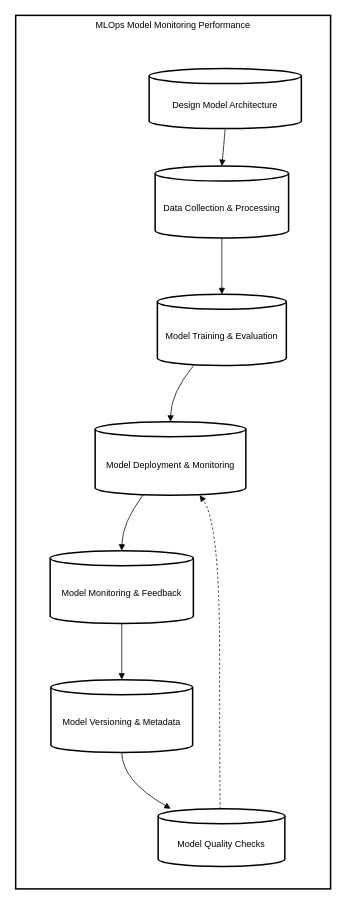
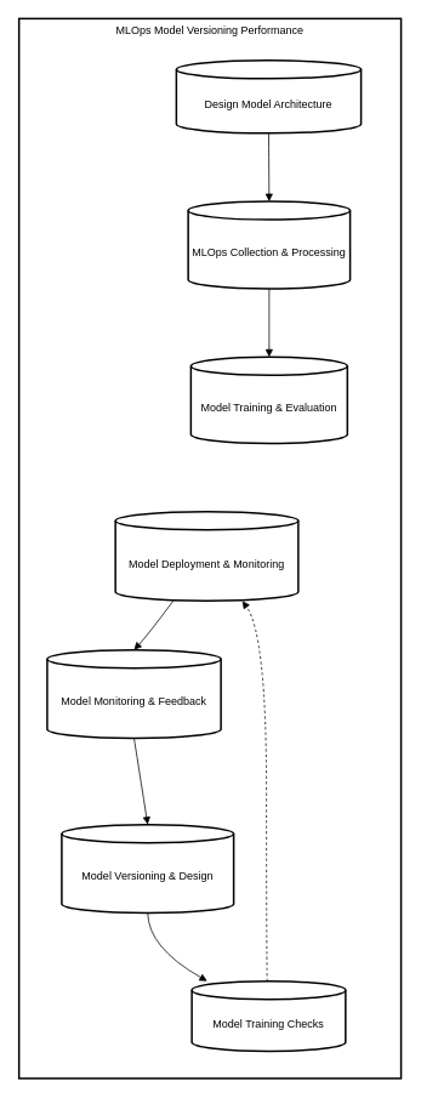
  <mxCell id="0" />
  <mxCell id="1" parent="0" />
- <mxCell id="2" value="MLOps Model Monitoring Performance" style="whiteSpace=wrap;strokeWidth=2;verticalAlign=top;" vertex="1" parent="1"><mxGeometry x="20" y="20" width="420" height="1165" as="geometry" /></mxCell>
- <mxCell id="3" value="Design Model Architecture" style="shape=cylinder3;boundedLbl=1;backgroundOutline=1;size=10;strokeWidth=2;whiteSpace=wrap;" vertex="1" parent="2"><mxGeometry x="178" y="71" width="203" height="80" as="geometry" /></mxCell>
- <mxCell id="4" value="Data Collection &amp; Processing" style="shape=cylinder3;boundedLbl=1;backgroundOutline=1;size=10;strokeWidth=2;whiteSpace=wrap;" vertex="1" parent="2"><mxGeometry x="186" y="201" width="178" height="96" as="geometry" /></mxCell>
+ <mxCell id="2" value="MLOps Model Versioning Performance" style="whiteSpace=wrap;strokeWidth=2;verticalAlign=top;" vertex="1" parent="1"><mxGeometry x="20" y="20" width="420" height="1165" as="geometry" /></mxCell>
+ <mxCell id="3" value="Design Model Architecture" style="shape=cylinder3;boundedLbl=1;backgroundOutline=1;size=10;strokeWidth=2;whiteSpace=wrap;" vertex="1" parent="2"><mxGeometry x="173" y="46" width="203" height="80" as="geometry" /></mxCell>
+ <mxCell id="4" value="MLOps Collection &amp; Processing" style="shape=cylinder3;boundedLbl=1;backgroundOutline=1;size=10;strokeWidth=2;whiteSpace=wrap;" vertex="1" parent="2"><mxGeometry x="186" y="201" width="178" height="96" as="geometry" /></mxCell>
  <mxCell id="5" value="Model Training &amp; Evaluation" style="shape=cylinder3;boundedLbl=1;backgroundOutline=1;size=10;strokeWidth=2;whiteSpace=wrap;" vertex="1" parent="2"><mxGeometry x="189" y="372" width="172" height="95" as="geometry" /></mxCell>
  <mxCell id="6" value="Model Deployment &amp; Monitoring" style="shape=cylinder3;boundedLbl=1;backgroundOutline=1;size=10;strokeWidth=2;whiteSpace=wrap;" vertex="1" parent="2"><mxGeometry x="106" y="542" width="201" height="98" as="geometry" /></mxCell>
- <mxCell id="7" value="Model Monitoring &amp; Feedback" style="shape=cylinder3;boundedLbl=1;backgroundOutline=1;size=10;strokeWidth=2;whiteSpace=wrap;" vertex="1" parent="2"><mxGeometry x="46" y="714" width="191" height="97" as="geometry" /></mxCell>
- <mxCell id="8" value="Model Versioning &amp; Metadata" style="shape=cylinder3;boundedLbl=1;backgroundOutline=1;size=10;strokeWidth=2;whiteSpace=wrap;" vertex="1" parent="2"><mxGeometry x="47" y="886" width="189" height="97" as="geometry" /></mxCell>
- <mxCell id="9" value="Model Quality Checks" style="shape=cylinder3;boundedLbl=1;backgroundOutline=1;size=10;strokeWidth=2;whiteSpace=wrap;" vertex="1" parent="2"><mxGeometry x="190" y="1058" width="169" height="77" as="geometry" /></mxCell>
+ <mxCell id="7" value="Model Monitoring &amp; Feedback" style="shape=cylinder3;boundedLbl=1;backgroundOutline=1;size=10;strokeWidth=2;whiteSpace=wrap;" vertex="1" parent="2"><mxGeometry x="31" y="694" width="191" height="97" as="geometry" /></mxCell>
+ <mxCell id="8" value="Model Versioning &amp; Design" style="shape=cylinder3;boundedLbl=1;backgroundOutline=1;size=10;strokeWidth=2;whiteSpace=wrap;" vertex="1" parent="2"><mxGeometry x="47" y="886" width="189" height="97" as="geometry" /></mxCell>
+ <mxCell id="9" value="Model Training Checks" style="shape=cylinder3;boundedLbl=1;backgroundOutline=1;size=10;strokeWidth=2;whiteSpace=wrap;" vertex="1" parent="2"><mxGeometry x="190" y="1058" width="169" height="77" as="geometry" /></mxCell>
  <mxCell id="10" value="" style="curved=1;startArrow=none;endArrow=block;exitX=0.5;exitY=1;entryX=0.5;entryY=0;" edge="1" parent="2" source="3" target="4"><mxGeometry relative="1" as="geometry"><Array as="points" /></mxGeometry></mxCell>
  <mxCell id="11" value="" style="curved=1;startArrow=none;endArrow=block;exitX=0.5;exitY=0.99;entryX=0.5;entryY=-0.01;" edge="1" parent="2" source="4" target="5"><mxGeometry relative="1" as="geometry"><Array as="points" /></mxGeometry></mxCell>
- <mxCell id="12" value="" style="curved=1;startArrow=none;endArrow=block;exitX=0.28;exitY=1;entryX=0.5;entryY=0;" edge="1" parent="2" source="5" target="6"><mxGeometry relative="1" as="geometry"><Array as="points"><mxPoint x="207" y="504" /></Array></mxGeometry></mxCell>
  <mxCell id="13" value="" style="curved=1;startArrow=none;endArrow=block;exitX=0.32;exitY=0.99;entryX=0.5;entryY=0;" edge="1" parent="2" source="6" target="7"><mxGeometry relative="1" as="geometry"><Array as="points"><mxPoint x="142" y="677" /></Array></mxGeometry></mxCell>
  <mxCell id="14" value="" style="curved=1;startArrow=none;endArrow=block;exitX=0.5;exitY=1;entryX=0.5;entryY=0;" edge="1" parent="2" source="7" target="8"><mxGeometry relative="1" as="geometry"><Array as="points" /></mxGeometry></mxCell>
  <mxCell id="15" value="" style="curved=1;startArrow=none;endArrow=block;exitX=0.5;exitY=1;entryX=0.1;entryY=0;" edge="1" parent="2" source="8" target="9"><mxGeometry relative="1" as="geometry"><Array as="points"><mxPoint x="142" y="1021" /></Array></mxGeometry></mxCell>
  <mxCell id="16" value="" style="curved=1;startArrow=none;endArrow=block;exitX=0.49;exitY=0;entryX=0.69;entryY=0.99;dashed=1;" edge="1" parent="2" source="9" target="6"><mxGeometry relative="1" as="geometry"><Array as="points"><mxPoint x="272" y="1021" /><mxPoint x="272" y="677" /></Array></mxGeometry></mxCell>
